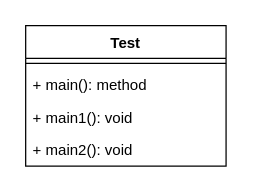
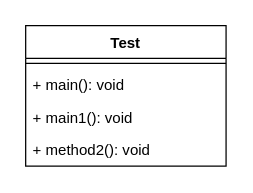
  <mxCell id="0" />
  <mxCell id="1" parent="0" />
  <mxCell id="2" value="Test" style="swimlane;fontStyle=1;align=center;verticalAlign=top;childLayout=stackLayout;horizontal=1;startSize=26;horizontalStack=0;resizeParent=1;resizeParentMax=0;resizeLast=0;collapsible=1;marginBottom=0;whiteSpace=wrap;html=1;" vertex="1" parent="1"><mxGeometry x="20" y="20" width="160" height="112" as="geometry" /></mxCell>
  <mxCell id="3" value="" style="line;strokeWidth=1;fillColor=none;align=left;verticalAlign=middle;spacingTop=-1;spacingLeft=3;spacingRight=3;rotatable=0;labelPosition=right;points=[];portConstraint=eastwest;strokeColor=inherit;" vertex="1" parent="2"><mxGeometry y="26" width="160" height="8" as="geometry" /></mxCell>
- <mxCell id="4" value="+ main(): method" style="text;strokeColor=none;fillColor=none;align=left;verticalAlign=top;spacingLeft=4;spacingRight=4;overflow=hidden;rotatable=0;points=[[0,0.5],[1,0.5]];portConstraint=eastwest;whiteSpace=wrap;html=1;" vertex="1" parent="2"><mxGeometry y="34" width="160" height="26" as="geometry" /></mxCell>
+ <mxCell id="4" value="+ main(): void" style="text;strokeColor=none;fillColor=none;align=left;verticalAlign=top;spacingLeft=4;spacingRight=4;overflow=hidden;rotatable=0;points=[[0,0.5],[1,0.5]];portConstraint=eastwest;whiteSpace=wrap;html=1;" vertex="1" parent="2"><mxGeometry y="34" width="160" height="26" as="geometry" /></mxCell>
  <mxCell id="5" value="+ main1(): void" style="text;strokeColor=none;fillColor=none;align=left;verticalAlign=top;spacingLeft=4;spacingRight=4;overflow=hidden;rotatable=0;points=[[0,0.5],[1,0.5]];portConstraint=eastwest;whiteSpace=wrap;html=1;" vertex="1" parent="2"><mxGeometry y="60" width="160" height="26" as="geometry" /></mxCell>
- <mxCell id="6" value="+ main2(): void" style="text;strokeColor=none;fillColor=none;align=left;verticalAlign=top;spacingLeft=4;spacingRight=4;overflow=hidden;rotatable=0;points=[[0,0.5],[1,0.5]];portConstraint=eastwest;whiteSpace=wrap;html=1;" vertex="1" parent="2"><mxGeometry y="86" width="160" height="26" as="geometry" /></mxCell>
+ <mxCell id="6" value="+ method2(): void" style="text;strokeColor=none;fillColor=none;align=left;verticalAlign=top;spacingLeft=4;spacingRight=4;overflow=hidden;rotatable=0;points=[[0,0.5],[1,0.5]];portConstraint=eastwest;whiteSpace=wrap;html=1;" vertex="1" parent="2"><mxGeometry y="86" width="160" height="26" as="geometry" /></mxCell>
